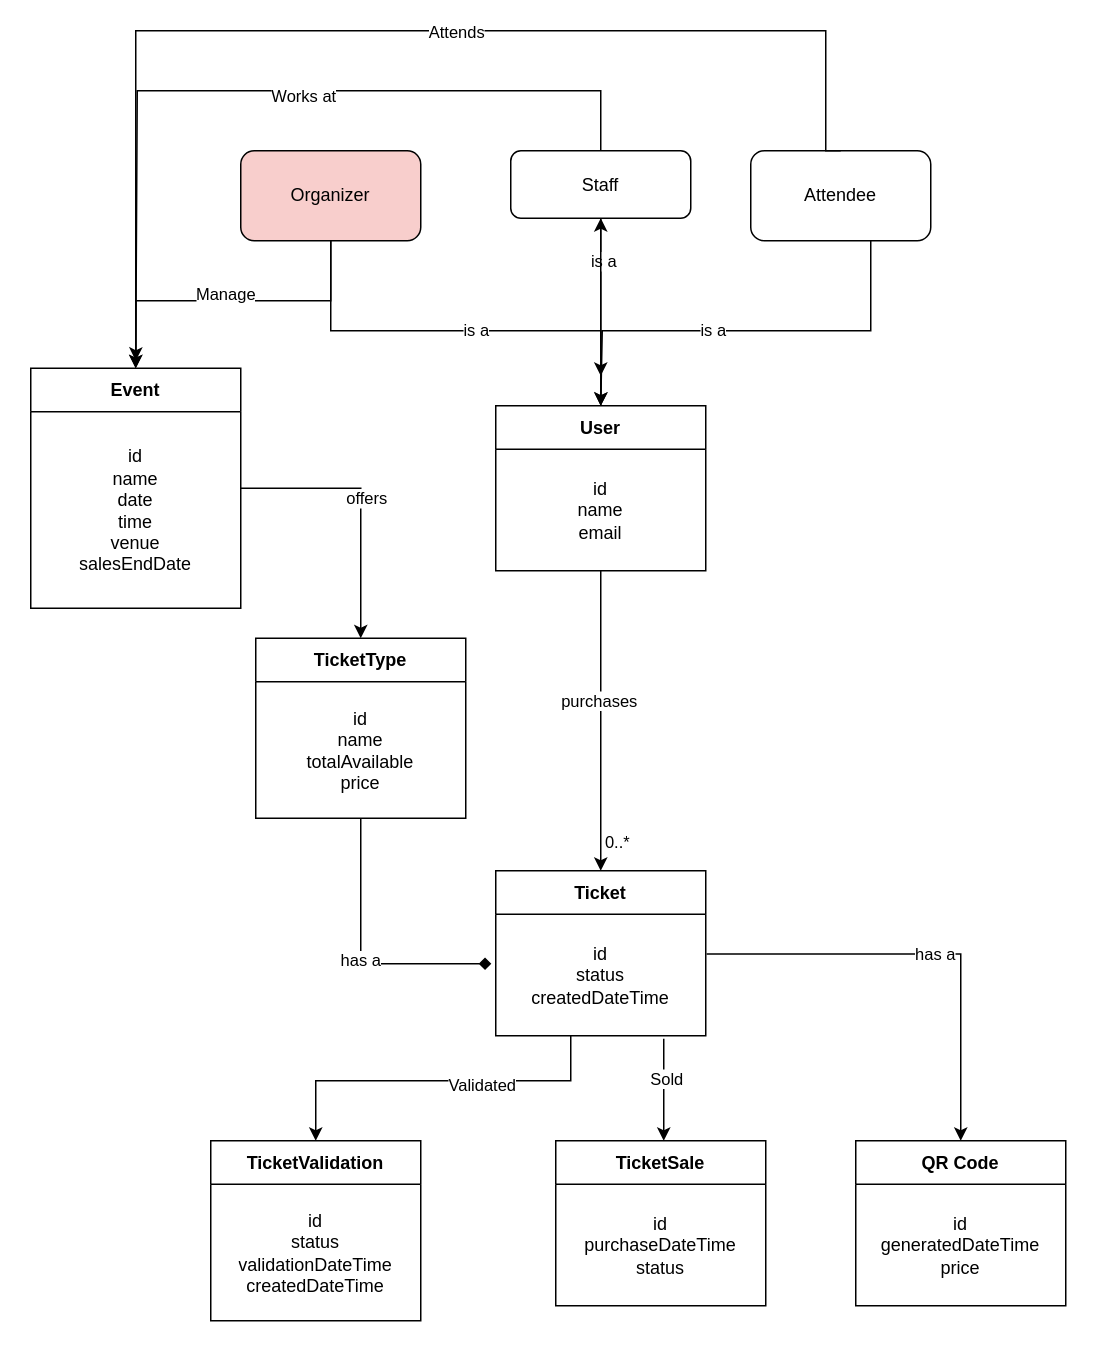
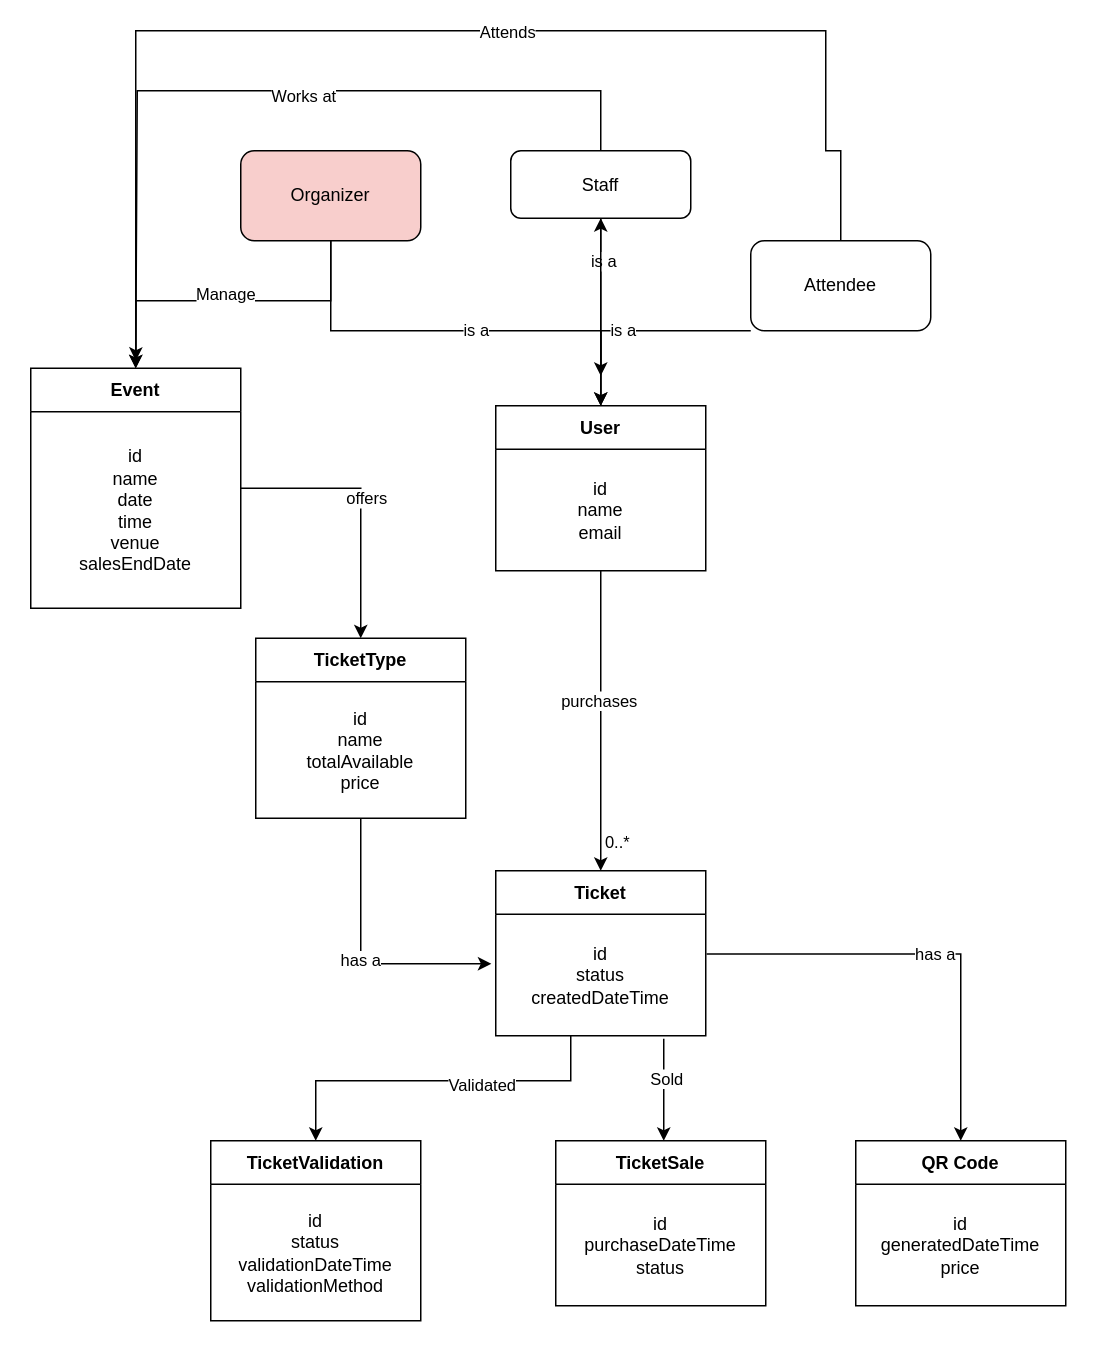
  <mxCell id="0" />
  <mxCell id="1" parent="0" />
  <mxCell id="2" style="edgeStyle=orthogonalEdgeStyle;rounded=0;orthogonalLoop=1;jettySize=auto;html=1;entryX=0.5;entryY=0;entryDx=0;entryDy=0;" edge="1" parent="1" source="6" target="23"><mxGeometry relative="1" as="geometry"><Array as="points"><mxPoint x="220" y="220" /><mxPoint x="400" y="220" /></Array></mxGeometry></mxCell>
  <mxCell id="3" value="is a" style="edgeLabel;html=1;align=center;verticalAlign=middle;resizable=0;points=[];" vertex="1" connectable="0" parent="2"><mxGeometry x="0.077" y="1" relative="1" as="geometry"><mxPoint as="offset" /></mxGeometry></mxCell>
  <mxCell id="4" style="edgeStyle=orthogonalEdgeStyle;rounded=0;orthogonalLoop=1;jettySize=auto;html=1;" edge="1" parent="1" source="6" target="17"><mxGeometry relative="1" as="geometry"><Array as="points"><mxPoint x="220" y="200" /><mxPoint x="90" y="200" /></Array></mxGeometry></mxCell>
  <mxCell id="5" value="Manage" style="edgeLabel;html=1;align=center;verticalAlign=middle;resizable=0;points=[];" vertex="1" connectable="0" parent="4"><mxGeometry x="0.033" y="-5" relative="1" as="geometry"><mxPoint as="offset" /></mxGeometry></mxCell>
  <mxCell id="6" value="Organizer" style="rounded=1;whiteSpace=wrap;html=1;fillColor=#f8cecc;" vertex="1" parent="1"><mxGeometry x="160" y="100" width="120" height="60" as="geometry" /></mxCell>
  <mxCell id="7" style="edgeStyle=orthogonalEdgeStyle;rounded=0;orthogonalLoop=1;jettySize=auto;html=1;" edge="1" parent="1" source="11"><mxGeometry relative="1" as="geometry"><mxPoint x="400" y="250" as="targetPoint" /></mxGeometry></mxCell>
  <mxCell id="8" value="is a" style="edgeLabel;html=1;align=center;verticalAlign=middle;resizable=0;points=[];" vertex="1" connectable="0" parent="7"><mxGeometry x="-0.461" y="1" relative="1" as="geometry"><mxPoint as="offset" /></mxGeometry></mxCell>
  <mxCell id="9" style="edgeStyle=orthogonalEdgeStyle;rounded=0;orthogonalLoop=1;jettySize=auto;html=1;" edge="1" parent="1" source="11"><mxGeometry relative="1" as="geometry"><mxPoint x="90" y="240" as="targetPoint" /><Array as="points"><mxPoint x="400" y="60" /><mxPoint x="91" y="60" /></Array></mxGeometry></mxCell>
  <mxCell id="10" value="Works at" style="edgeLabel;html=1;align=center;verticalAlign=middle;resizable=0;points=[];" vertex="1" connectable="0" parent="9"><mxGeometry x="-0.1" y="3" relative="1" as="geometry"><mxPoint as="offset" /></mxGeometry></mxCell>
  <mxCell id="11" value="Staff" style="rounded=1;whiteSpace=wrap;html=1;" vertex="1" parent="1"><mxGeometry x="340" y="100" width="120" height="45" as="geometry" /></mxCell>
  <mxCell id="12" style="edgeStyle=orthogonalEdgeStyle;rounded=0;orthogonalLoop=1;jettySize=auto;html=1;entryX=0.5;entryY=0;entryDx=0;entryDy=0;" edge="1" parent="1" source="14" target="23"><mxGeometry relative="1" as="geometry"><mxPoint x="400" y="250" as="targetPoint" /><Array as="points"><mxPoint x="580" y="220" /><mxPoint x="401" y="220" /></Array></mxGeometry></mxCell>
  <mxCell id="13" value="is a" style="edgeLabel;html=1;align=center;verticalAlign=middle;resizable=0;points=[];" vertex="1" connectable="0" parent="12"><mxGeometry x="0.148" y="-1" relative="1" as="geometry"><mxPoint as="offset" /></mxGeometry></mxCell>
- <mxCell id="14" value="Attendee" style="rounded=1;whiteSpace=wrap;html=1;" vertex="1" parent="1"><mxGeometry x="500" y="100" width="120" height="60" as="geometry" /></mxCell>
+ <mxCell id="14" value="Attendee" style="rounded=1;whiteSpace=wrap;html=1;" vertex="1" parent="1"><mxGeometry x="500" y="160" width="120" height="60" as="geometry" /></mxCell>
  <mxCell id="15" style="edgeStyle=orthogonalEdgeStyle;rounded=0;orthogonalLoop=1;jettySize=auto;html=1;entryX=0.5;entryY=0;entryDx=0;entryDy=0;" edge="1" parent="1" source="17" target="31"><mxGeometry relative="1" as="geometry" /></mxCell>
  <mxCell id="16" value="offers" style="edgeLabel;html=1;align=center;verticalAlign=middle;resizable=0;points=[];" vertex="1" connectable="0" parent="15"><mxGeometry x="-0.042" y="3" relative="1" as="geometry"><mxPoint as="offset" /></mxGeometry></mxCell>
  <mxCell id="17" value="Event" style="swimlane;fontStyle=1;align=center;verticalAlign=middle;childLayout=stackLayout;horizontal=1;startSize=29;horizontalStack=0;resizeParent=1;resizeParentMax=0;resizeLast=0;collapsible=0;marginBottom=0;html=1;whiteSpace=wrap;" vertex="1" parent="1"><mxGeometry x="20" y="245" width="140" height="160" as="geometry" /></mxCell>
  <mxCell id="18" value="id&lt;div&gt;name&lt;/div&gt;&lt;div&gt;date&lt;/div&gt;&lt;div&gt;time&lt;/div&gt;&lt;div&gt;venue&lt;/div&gt;&lt;div&gt;salesEndDate&lt;/div&gt;" style="text;html=1;strokeColor=none;fillColor=none;align=center;verticalAlign=middle;spacingLeft=4;spacingRight=4;overflow=hidden;rotatable=0;points=[[0,0.5],[1,0.5]];portConstraint=eastwest;whiteSpace=wrap;" vertex="1" parent="17"><mxGeometry y="29" width="140" height="131" as="geometry" /></mxCell>
  <mxCell id="19" value="" style="edgeStyle=orthogonalEdgeStyle;rounded=0;orthogonalLoop=1;jettySize=auto;html=1;" edge="1" parent="1" source="23" target="11"><mxGeometry relative="1" as="geometry" /></mxCell>
  <mxCell id="20" style="edgeStyle=orthogonalEdgeStyle;rounded=0;orthogonalLoop=1;jettySize=auto;html=1;entryX=0.5;entryY=0;entryDx=0;entryDy=0;" edge="1" parent="1" source="23" target="29"><mxGeometry relative="1" as="geometry" /></mxCell>
  <mxCell id="21" value="purchases" style="edgeLabel;html=1;align=center;verticalAlign=middle;resizable=0;points=[];" vertex="1" connectable="0" parent="20"><mxGeometry x="-0.138" y="-2" relative="1" as="geometry"><mxPoint as="offset" /></mxGeometry></mxCell>
  <mxCell id="22" value="0..*" style="edgeLabel;html=1;align=center;verticalAlign=middle;resizable=0;points=[];" vertex="1" connectable="0" parent="20"><mxGeometry x="0.765" y="-1" relative="1" as="geometry"><mxPoint x="11" y="3" as="offset" /></mxGeometry></mxCell>
  <mxCell id="23" value="User" style="swimlane;fontStyle=1;align=center;verticalAlign=middle;childLayout=stackLayout;horizontal=1;startSize=29;horizontalStack=0;resizeParent=1;resizeParentMax=0;resizeLast=0;collapsible=0;marginBottom=0;html=1;whiteSpace=wrap;" vertex="1" parent="1"><mxGeometry x="330" y="270" width="140" height="110" as="geometry" /></mxCell>
  <mxCell id="24" value="id&lt;div&gt;name&lt;/div&gt;&lt;div&gt;email&lt;/div&gt;" style="text;html=1;strokeColor=none;fillColor=none;align=center;verticalAlign=middle;spacingLeft=4;spacingRight=4;overflow=hidden;rotatable=0;points=[[0,0.5],[1,0.5]];portConstraint=eastwest;whiteSpace=wrap;" vertex="1" parent="23"><mxGeometry y="29" width="140" height="81" as="geometry" /></mxCell>
  <mxCell id="25" style="edgeStyle=orthogonalEdgeStyle;rounded=0;orthogonalLoop=1;jettySize=auto;html=1;entryX=0.5;entryY=0;entryDx=0;entryDy=0;exitX=0.5;exitY=0;exitDx=0;exitDy=0;" edge="1" parent="1" source="14" target="17"><mxGeometry relative="1" as="geometry"><mxPoint x="524.06" y="70" as="sourcePoint" /><mxPoint x="50" y="223.48" as="targetPoint" /><Array as="points"><mxPoint x="550" y="100" /><mxPoint x="550" y="20" /><mxPoint x="90" y="20" /></Array></mxGeometry></mxCell>
  <mxCell id="26" value="Attends" style="edgeLabel;html=1;align=center;verticalAlign=middle;resizable=0;points=[];" vertex="1" connectable="0" parent="25"><mxGeometry x="-0.13" relative="1" as="geometry"><mxPoint as="offset" /></mxGeometry></mxCell>
  <mxCell id="27" style="edgeStyle=orthogonalEdgeStyle;rounded=0;orthogonalLoop=1;jettySize=auto;html=1;" edge="1" parent="1" source="29" target="37"><mxGeometry relative="1" as="geometry"><Array as="points"><mxPoint x="380" y="720" /></Array></mxGeometry></mxCell>
  <mxCell id="28" value="Validated" style="edgeLabel;html=1;align=center;verticalAlign=middle;resizable=0;points=[];" vertex="1" connectable="0" parent="27"><mxGeometry x="-0.252" y="1" relative="1" as="geometry"><mxPoint y="1" as="offset" /></mxGeometry></mxCell>
  <mxCell id="29" value="Ticket" style="swimlane;fontStyle=1;align=center;verticalAlign=middle;childLayout=stackLayout;horizontal=1;startSize=29;horizontalStack=0;resizeParent=1;resizeParentMax=0;resizeLast=0;collapsible=0;marginBottom=0;html=1;whiteSpace=wrap;" vertex="1" parent="1"><mxGeometry x="330" y="580" width="140" height="110" as="geometry" /></mxCell>
  <mxCell id="30" value="id&lt;div&gt;status&lt;/div&gt;&lt;div&gt;createdDateTime&lt;/div&gt;" style="text;html=1;strokeColor=none;fillColor=none;align=center;verticalAlign=middle;spacingLeft=4;spacingRight=4;overflow=hidden;rotatable=0;points=[[0,0.5],[1,0.5]];portConstraint=eastwest;whiteSpace=wrap;" vertex="1" parent="29"><mxGeometry y="29" width="140" height="81" as="geometry" /></mxCell>
  <mxCell id="31" value="TicketType" style="swimlane;fontStyle=1;align=center;verticalAlign=middle;childLayout=stackLayout;horizontal=1;startSize=29;horizontalStack=0;resizeParent=1;resizeParentMax=0;resizeLast=0;collapsible=0;marginBottom=0;html=1;whiteSpace=wrap;" vertex="1" parent="1"><mxGeometry x="170" y="425" width="140" height="120" as="geometry" /></mxCell>
  <mxCell id="32" value="id&lt;div&gt;name&lt;/div&gt;&lt;div&gt;totalAvailable&lt;/div&gt;&lt;div&gt;price&lt;/div&gt;" style="text;html=1;strokeColor=none;fillColor=none;align=center;verticalAlign=middle;spacingLeft=4;spacingRight=4;overflow=hidden;rotatable=0;points=[[0,0.5],[1,0.5]];portConstraint=eastwest;whiteSpace=wrap;" vertex="1" parent="31"><mxGeometry y="29" width="140" height="91" as="geometry" /></mxCell>
  <mxCell id="33" value="QR Code" style="swimlane;fontStyle=1;align=center;verticalAlign=middle;childLayout=stackLayout;horizontal=1;startSize=29;horizontalStack=0;resizeParent=1;resizeParentMax=0;resizeLast=0;collapsible=0;marginBottom=0;html=1;whiteSpace=wrap;" vertex="1" parent="1"><mxGeometry x="570" y="760" width="140" height="110" as="geometry" /></mxCell>
  <mxCell id="34" value="id&lt;div&gt;generatedDateTime&lt;/div&gt;&lt;div&gt;price&lt;/div&gt;" style="text;html=1;strokeColor=none;fillColor=none;align=center;verticalAlign=middle;spacingLeft=4;spacingRight=4;overflow=hidden;rotatable=0;points=[[0,0.5],[1,0.5]];portConstraint=eastwest;whiteSpace=wrap;" vertex="1" parent="33"><mxGeometry y="29" width="140" height="81" as="geometry" /></mxCell>
- <mxCell id="35" style="edgeStyle=orthogonalEdgeStyle;rounded=0;orthogonalLoop=1;jettySize=auto;html=1;entryX=-0.021;entryY=0.407;entryDx=0;entryDy=0;entryPerimeter=0;endArrow=diamond;" edge="1" parent="1" source="31" target="30"><mxGeometry relative="1" as="geometry"><Array as="points"><mxPoint x="240" y="642" /></Array></mxGeometry></mxCell>
+ <mxCell id="35" style="edgeStyle=orthogonalEdgeStyle;rounded=0;orthogonalLoop=1;jettySize=auto;html=1;entryX=-0.021;entryY=0.407;entryDx=0;entryDy=0;entryPerimeter=0;" edge="1" parent="1" source="31" target="30"><mxGeometry relative="1" as="geometry"><Array as="points"><mxPoint x="240" y="642" /></Array></mxGeometry></mxCell>
  <mxCell id="36" value="has a" style="edgeLabel;html=1;align=center;verticalAlign=middle;resizable=0;points=[];" vertex="1" connectable="0" parent="35"><mxGeometry x="0.023" y="-1" relative="1" as="geometry"><mxPoint as="offset" /></mxGeometry></mxCell>
  <mxCell id="37" value="TicketValidation" style="swimlane;fontStyle=1;align=center;verticalAlign=middle;childLayout=stackLayout;horizontal=1;startSize=29;horizontalStack=0;resizeParent=1;resizeParentMax=0;resizeLast=0;collapsible=0;marginBottom=0;html=1;whiteSpace=wrap;" vertex="1" parent="1"><mxGeometry x="140" y="760" width="140" height="120" as="geometry" /></mxCell>
- <mxCell id="38" value="id&lt;div&gt;status&lt;/div&gt;&lt;div&gt;validationDateTime&lt;/div&gt;&lt;div&gt;createdDateTime&lt;/div&gt;" style="text;html=1;strokeColor=none;fillColor=none;align=center;verticalAlign=middle;spacingLeft=4;spacingRight=4;overflow=hidden;rotatable=0;points=[[0,0.5],[1,0.5]];portConstraint=eastwest;whiteSpace=wrap;" vertex="1" parent="37"><mxGeometry y="29" width="140" height="91" as="geometry" /></mxCell>
+ <mxCell id="38" value="id&lt;div&gt;status&lt;/div&gt;&lt;div&gt;validationDateTime&lt;/div&gt;&lt;div&gt;validationMethod&lt;/div&gt;" style="text;html=1;strokeColor=none;fillColor=none;align=center;verticalAlign=middle;spacingLeft=4;spacingRight=4;overflow=hidden;rotatable=0;points=[[0,0.5],[1,0.5]];portConstraint=eastwest;whiteSpace=wrap;" vertex="1" parent="37"><mxGeometry y="29" width="140" height="91" as="geometry" /></mxCell>
  <mxCell id="39" value="TicketSale" style="swimlane;fontStyle=1;align=center;verticalAlign=middle;childLayout=stackLayout;horizontal=1;startSize=29;horizontalStack=0;resizeParent=1;resizeParentMax=0;resizeLast=0;collapsible=0;marginBottom=0;html=1;whiteSpace=wrap;" vertex="1" parent="1"><mxGeometry x="370" y="760" width="140" height="110" as="geometry" /></mxCell>
  <mxCell id="40" value="id&lt;div&gt;purchaseDateTime&lt;/div&gt;&lt;div&gt;status&lt;/div&gt;" style="text;html=1;strokeColor=none;fillColor=none;align=center;verticalAlign=middle;spacingLeft=4;spacingRight=4;overflow=hidden;rotatable=0;points=[[0,0.5],[1,0.5]];portConstraint=eastwest;whiteSpace=wrap;" vertex="1" parent="39"><mxGeometry y="29" width="140" height="81" as="geometry" /></mxCell>
  <mxCell id="41" style="edgeStyle=orthogonalEdgeStyle;rounded=0;orthogonalLoop=1;jettySize=auto;html=1;exitX=0.8;exitY=1.025;exitDx=0;exitDy=0;exitPerimeter=0;" edge="1" parent="1" source="30" target="39"><mxGeometry relative="1" as="geometry"><Array as="points"><mxPoint x="442" y="770" /><mxPoint x="442" y="770" /></Array></mxGeometry></mxCell>
  <mxCell id="42" value="Sold" style="edgeLabel;html=1;align=center;verticalAlign=middle;resizable=0;points=[];" vertex="1" connectable="0" parent="41"><mxGeometry x="-0.224" y="1" relative="1" as="geometry"><mxPoint as="offset" /></mxGeometry></mxCell>
  <mxCell id="43" style="edgeStyle=orthogonalEdgeStyle;rounded=0;orthogonalLoop=1;jettySize=auto;html=1;exitX=1.004;exitY=0.327;exitDx=0;exitDy=0;exitPerimeter=0;" edge="1" parent="1" source="30" target="33"><mxGeometry relative="1" as="geometry" /></mxCell>
  <mxCell id="44" value="has a" style="edgeLabel;html=1;align=center;verticalAlign=middle;resizable=0;points=[];" vertex="1" connectable="0" parent="43"><mxGeometry x="0.033" relative="1" as="geometry"><mxPoint as="offset" /></mxGeometry></mxCell>
